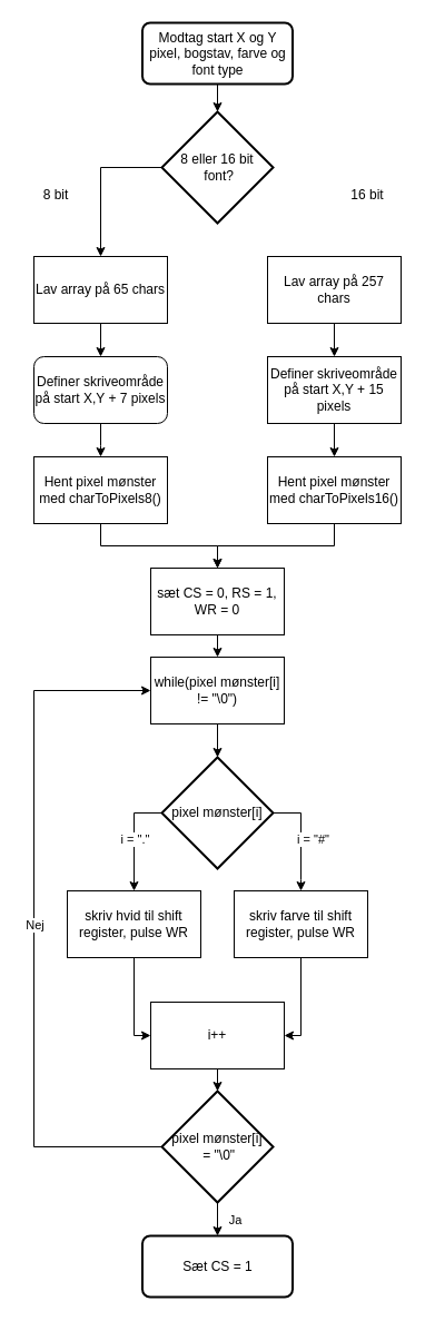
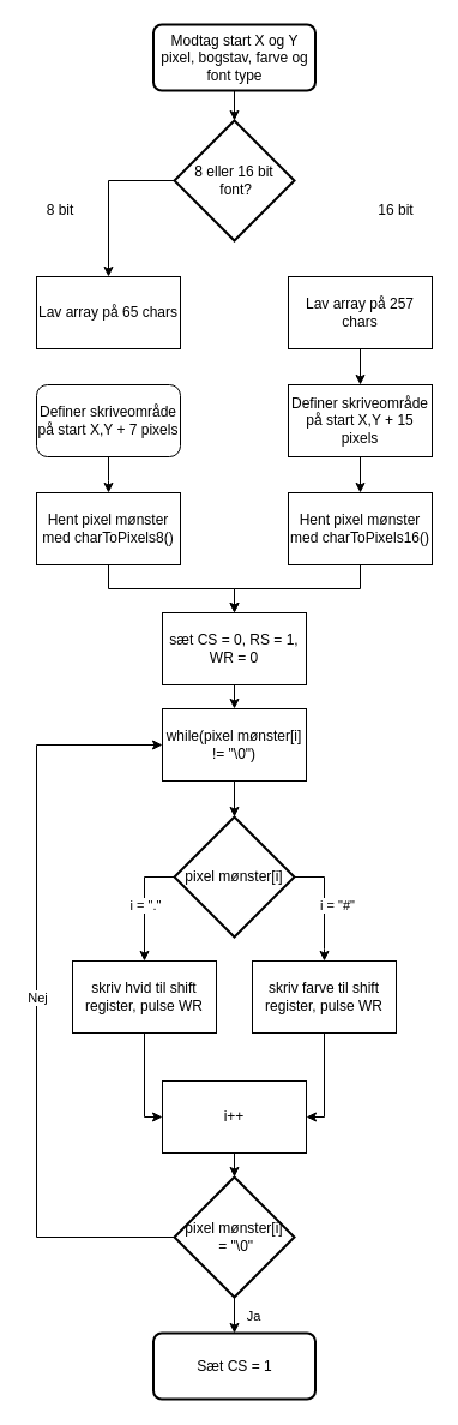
  <mxCell id="0" />
  <mxCell id="1" parent="0" />
  <mxCell id="2" value="" style="endArrow=classic;html=1;rounded=0;exitX=0.5;exitY=1;exitDx=0;exitDy=0;entryX=0.5;entryY=0;entryDx=0;entryDy=0;" parent="1" source="31" edge="1" target="35"><mxGeometry width="50" height="50" relative="1" as="geometry"><mxPoint x="195" y="430" as="sourcePoint" /><mxPoint x="195" y="480" as="targetPoint" /><Array as="points"><mxPoint x="90" y="490" /><mxPoint x="195" y="490" /></Array></mxGeometry></mxCell>
  <mxCell id="3" value="pixel mønster[i]&lt;br&gt;&amp;nbsp;= &quot;\0&quot;" style="strokeWidth=2;html=1;shape=mxgraph.flowchart.decision;whiteSpace=wrap;" parent="1" vertex="1"><mxGeometry x="145" y="980" width="100" height="100" as="geometry" /></mxCell>
  <mxCell id="4" value="pixel mønster[i]" style="strokeWidth=2;html=1;shape=mxgraph.flowchart.decision;whiteSpace=wrap;" parent="1" vertex="1"><mxGeometry x="145" y="680" width="100" height="100" as="geometry" /></mxCell>
  <mxCell id="5" value="" style="endArrow=classic;html=1;rounded=0;exitX=0;exitY=0.5;exitDx=0;exitDy=0;exitPerimeter=0;entryX=0.5;entryY=0;entryDx=0;entryDy=0;" parent="1" source="4" target="11" edge="1"><mxGeometry relative="1" as="geometry"><mxPoint x="170" y="980" as="sourcePoint" /><mxPoint x="120" y="840" as="targetPoint" /><Array as="points"><mxPoint x="120" y="730" /></Array></mxGeometry></mxCell>
  <mxCell id="6" value="i = &quot;.&quot;" style="edgeLabel;resizable=0;html=1;align=center;verticalAlign=middle;" parent="5" connectable="0" vertex="1"><mxGeometry relative="1" as="geometry" /></mxCell>
  <mxCell id="7" value="" style="endArrow=classic;html=1;rounded=0;exitX=1;exitY=0.5;exitDx=0;exitDy=0;exitPerimeter=0;entryX=0.5;entryY=0;entryDx=0;entryDy=0;" parent="1" source="4" target="12" edge="1"><mxGeometry relative="1" as="geometry"><mxPoint x="155" y="740" as="sourcePoint" /><mxPoint x="270" y="840" as="targetPoint" /><Array as="points"><mxPoint x="270" y="730" /><mxPoint x="270" y="790" /></Array></mxGeometry></mxCell>
  <mxCell id="8" value="i = &quot;#&quot;" style="edgeLabel;resizable=0;html=1;align=center;verticalAlign=middle;" parent="7" connectable="0" vertex="1"><mxGeometry relative="1" as="geometry"><mxPoint x="10" as="offset" /></mxGeometry></mxCell>
  <mxCell id="9" value="Definer skriveområde på start X,Y + 7 pixels" style="whiteSpace=wrap;html=1;rounded=1;" parent="1" vertex="1"><mxGeometry x="30" y="320" width="120" height="60" as="geometry" /></mxCell>
  <mxCell id="10" value="Modtag start X og Y pixel, bogstav, farve og font type" style="rounded=1;whiteSpace=wrap;html=1;absoluteArcSize=1;arcSize=14;strokeWidth=2;" parent="1" vertex="1"><mxGeometry x="127.5" y="20" width="135" height="55" as="geometry" /></mxCell>
  <mxCell id="11" value="skriv hvid til shift register, pulse WR" style="rounded=0;whiteSpace=wrap;html=1;" parent="1" vertex="1"><mxGeometry x="60" y="800" width="120" height="60" as="geometry" /></mxCell>
  <mxCell id="12" value="skriv farve til shift register, pulse WR" style="rounded=0;whiteSpace=wrap;html=1;" parent="1" vertex="1"><mxGeometry x="210" y="800" width="120" height="60" as="geometry" /></mxCell>
  <mxCell id="13" value="Lav array på 257 chars" style="rounded=0;whiteSpace=wrap;html=1;" parent="1" vertex="1"><mxGeometry x="240" y="230" width="120" height="60" as="geometry" /></mxCell>
  <mxCell id="14" value="i++" style="rounded=0;whiteSpace=wrap;html=1;" parent="1" vertex="1"><mxGeometry x="135" y="900" width="120" height="60" as="geometry" /></mxCell>
  <mxCell id="15" value="" style="endArrow=classic;html=1;rounded=0;entryX=0;entryY=0.5;entryDx=0;entryDy=0;exitX=0.5;exitY=1;exitDx=0;exitDy=0;" parent="1" source="11" target="14" edge="1"><mxGeometry width="50" height="50" relative="1" as="geometry"><mxPoint x="195" y="1060" as="sourcePoint" /><mxPoint x="245" y="1010" as="targetPoint" /><Array as="points"><mxPoint x="120" y="930" /></Array></mxGeometry></mxCell>
  <mxCell id="16" value="" style="endArrow=classic;html=1;rounded=0;entryX=1;entryY=0.5;entryDx=0;entryDy=0;exitX=0.5;exitY=1;exitDx=0;exitDy=0;" parent="1" target="14" edge="1" source="12"><mxGeometry width="50" height="50" relative="1" as="geometry"><mxPoint x="405" y="925" as="sourcePoint" /><mxPoint x="420" y="1005" as="targetPoint" /><Array as="points"><mxPoint x="270" y="930" /></Array></mxGeometry></mxCell>
  <mxCell id="17" value="" style="endArrow=classic;html=1;rounded=0;entryX=0.5;entryY=0;entryDx=0;entryDy=0;entryPerimeter=0;exitX=0.5;exitY=1;exitDx=0;exitDy=0;" parent="1" source="14" target="3" edge="1"><mxGeometry width="50" height="50" relative="1" as="geometry"><mxPoint x="-205" y="1050" as="sourcePoint" /><mxPoint x="-155" y="1000" as="targetPoint" /></mxGeometry></mxCell>
  <mxCell id="18" value="" style="endArrow=classic;html=1;rounded=0;exitX=0.5;exitY=1;exitDx=0;exitDy=0;exitPerimeter=0;entryX=0.5;entryY=0;entryDx=0;entryDy=0;" parent="1" source="3" edge="1" target="23"><mxGeometry relative="1" as="geometry"><mxPoint x="520" y="980" as="sourcePoint" /><mxPoint x="605" y="960" as="targetPoint" /></mxGeometry></mxCell>
  <mxCell id="19" value="Ja" style="edgeLabel;resizable=0;html=1;align=center;verticalAlign=middle;" parent="18" connectable="0" vertex="1"><mxGeometry relative="1" as="geometry"><mxPoint x="15" as="offset" /></mxGeometry></mxCell>
  <mxCell id="20" value="" style="endArrow=classic;html=1;rounded=0;exitX=0.5;exitY=1;exitDx=0;exitDy=0;entryX=0.5;entryY=0;entryDx=0;entryDy=0;entryPerimeter=0;" parent="1" source="10" target="25" edge="1"><mxGeometry width="50" height="50" relative="1" as="geometry"><mxPoint x="380" y="190" as="sourcePoint" /><mxPoint x="430" y="140" as="targetPoint" /></mxGeometry></mxCell>
  <mxCell id="21" value="" style="endArrow=classic;html=1;rounded=0;exitX=0.5;exitY=1;exitDx=0;exitDy=0;entryX=0.5;entryY=0;entryDx=0;entryDy=0;" parent="1" source="13" edge="1" target="29"><mxGeometry width="50" height="50" relative="1" as="geometry"><mxPoint x="205" y="175" as="sourcePoint" /><mxPoint x="195" y="280" as="targetPoint" /></mxGeometry></mxCell>
- <mxCell id="22" value="" style="endArrow=classic;html=1;rounded=0;exitX=0.5;exitY=1;exitDx=0;exitDy=0;entryX=0.5;entryY=0;entryDx=0;entryDy=0;" parent="1" target="9" edge="1" source="24"><mxGeometry width="50" height="50" relative="1" as="geometry"><mxPoint x="100" y="290" as="sourcePoint" /><mxPoint x="110" y="240" as="targetPoint" /></mxGeometry></mxCell>
  <mxCell id="23" value="Sæt CS = 1" style="rounded=1;whiteSpace=wrap;html=1;absoluteArcSize=1;arcSize=14;strokeWidth=2;" parent="1" vertex="1"><mxGeometry x="127.5" y="1110" width="135" height="55" as="geometry" /></mxCell>
  <mxCell id="24" value="Lav array på 65 chars" style="rounded=0;whiteSpace=wrap;html=1;" vertex="1" parent="1"><mxGeometry x="30" y="230" width="120" height="60" as="geometry" /></mxCell>
  <mxCell id="25" value="8 eller 16 bit&lt;br&gt;&amp;nbsp;font?" style="strokeWidth=2;html=1;shape=mxgraph.flowchart.decision;whiteSpace=wrap;" vertex="1" parent="1"><mxGeometry x="145" y="100" width="100" height="100" as="geometry" /></mxCell>
  <mxCell id="26" value="16 bit" style="text;html=1;strokeColor=none;fillColor=none;align=center;verticalAlign=middle;whiteSpace=wrap;rounded=0;" vertex="1" parent="1"><mxGeometry x="300" y="160" width="60" height="30" as="geometry" /></mxCell>
  <mxCell id="27" value="" style="endArrow=classic;html=1;rounded=0;exitX=0;exitY=0.5;exitDx=0;exitDy=0;exitPerimeter=0;entryX=0.5;entryY=0;entryDx=0;entryDy=0;" edge="1" parent="1" source="25" target="24"><mxGeometry width="50" height="50" relative="1" as="geometry"><mxPoint x="130" y="130" as="sourcePoint" /><mxPoint x="90" y="260" as="targetPoint" /><Array as="points"><mxPoint x="90" y="150" /></Array></mxGeometry></mxCell>
  <mxCell id="28" value="8 bit" style="text;html=1;strokeColor=none;fillColor=none;align=center;verticalAlign=middle;whiteSpace=wrap;rounded=0;" vertex="1" parent="1"><mxGeometry x="20" y="160" width="60" height="30" as="geometry" /></mxCell>
  <mxCell id="29" value="Definer skriveområde på start X,Y + 15 pixels" style="rounded=0;whiteSpace=wrap;html=1;" vertex="1" parent="1"><mxGeometry x="240" y="320" width="120" height="60" as="geometry" /></mxCell>
  <mxCell id="30" value="" style="endArrow=classic;html=1;rounded=0;exitX=0.5;exitY=1;exitDx=0;exitDy=0;" edge="1" parent="1" source="9" target="31"><mxGeometry width="50" height="50" relative="1" as="geometry"><mxPoint x="90" y="380" as="sourcePoint" /><mxPoint x="195" y="480" as="targetPoint" /><Array as="points"><mxPoint x="90" y="400" /></Array></mxGeometry></mxCell>
  <mxCell id="31" value="Hent pixel mønster med charToPixels8()" style="rounded=0;whiteSpace=wrap;html=1;" vertex="1" parent="1"><mxGeometry x="30" y="410" width="120" height="60" as="geometry" /></mxCell>
  <mxCell id="32" value="" style="endArrow=classic;html=1;rounded=0;exitX=0.5;exitY=1;exitDx=0;exitDy=0;entryX=0.5;entryY=0;entryDx=0;entryDy=0;" edge="1" parent="1" source="34" target="35"><mxGeometry width="50" height="50" relative="1" as="geometry"><mxPoint x="405" y="430" as="sourcePoint" /><mxPoint x="220" y="490" as="targetPoint" /><Array as="points"><mxPoint x="300" y="490" /><mxPoint x="195" y="490" /></Array></mxGeometry></mxCell>
  <mxCell id="33" value="" style="endArrow=classic;html=1;rounded=0;exitX=0.5;exitY=1;exitDx=0;exitDy=0;" edge="1" parent="1" target="34"><mxGeometry width="50" height="50" relative="1" as="geometry"><mxPoint x="300" y="380" as="sourcePoint" /><mxPoint x="405" y="480" as="targetPoint" /></mxGeometry></mxCell>
  <mxCell id="34" value="Hent pixel mønster med charToPixels16()" style="rounded=0;whiteSpace=wrap;html=1;" vertex="1" parent="1"><mxGeometry x="240" y="410" width="120" height="60" as="geometry" /></mxCell>
  <mxCell id="35" value="sæt CS = 0, RS = 1, WR = 0" style="rounded=0;whiteSpace=wrap;html=1;" vertex="1" parent="1"><mxGeometry x="135" y="510" width="120" height="60" as="geometry" /></mxCell>
  <mxCell id="36" value="while(pixel mønster[i] != &quot;\0&quot;)" style="rounded=0;whiteSpace=wrap;html=1;" vertex="1" parent="1"><mxGeometry x="135" y="590" width="120" height="60" as="geometry" /></mxCell>
  <mxCell id="37" value="" style="endArrow=classic;html=1;rounded=0;entryX=0;entryY=0.5;entryDx=0;entryDy=0;exitX=0;exitY=0.5;exitDx=0;exitDy=0;exitPerimeter=0;" edge="1" parent="1" source="3" target="36"><mxGeometry relative="1" as="geometry"><mxPoint x="100" y="1020" as="sourcePoint" /><mxPoint x="615" y="970" as="targetPoint" /><Array as="points"><mxPoint x="30" y="1030" /><mxPoint x="30" y="620" /></Array></mxGeometry></mxCell>
  <mxCell id="38" value="Nej" style="edgeLabel;resizable=0;html=1;align=center;verticalAlign=middle;" connectable="0" vertex="1" parent="37"><mxGeometry relative="1" as="geometry" /></mxCell>
  <mxCell id="39" value="" style="endArrow=classic;html=1;rounded=0;exitX=0.5;exitY=1;exitDx=0;exitDy=0;entryX=0.5;entryY=0;entryDx=0;entryDy=0;entryPerimeter=0;" edge="1" parent="1" source="36" target="4"><mxGeometry width="50" height="50" relative="1" as="geometry"><mxPoint x="100" y="390" as="sourcePoint" /><mxPoint x="60" y="570" as="targetPoint" /><Array as="points" /></mxGeometry></mxCell>
  <mxCell id="40" value="" style="endArrow=classic;html=1;rounded=0;exitX=0.5;exitY=1;exitDx=0;exitDy=0;entryX=0.5;entryY=0;entryDx=0;entryDy=0;" edge="1" parent="1" source="35" target="36"><mxGeometry width="50" height="50" relative="1" as="geometry"><mxPoint x="205" y="660" as="sourcePoint" /><mxPoint x="205" y="690" as="targetPoint" /><Array as="points" /></mxGeometry></mxCell>
